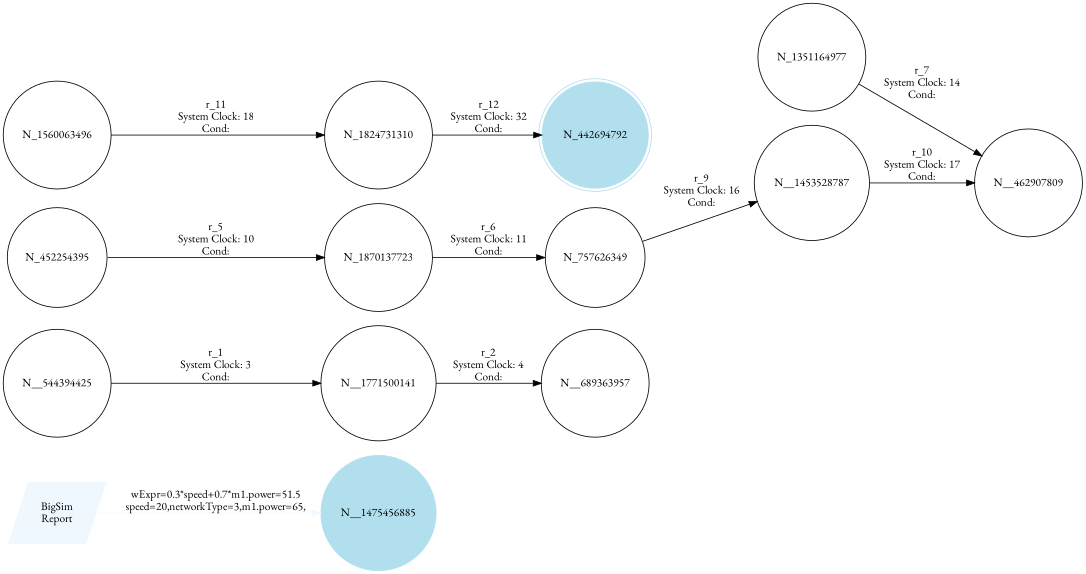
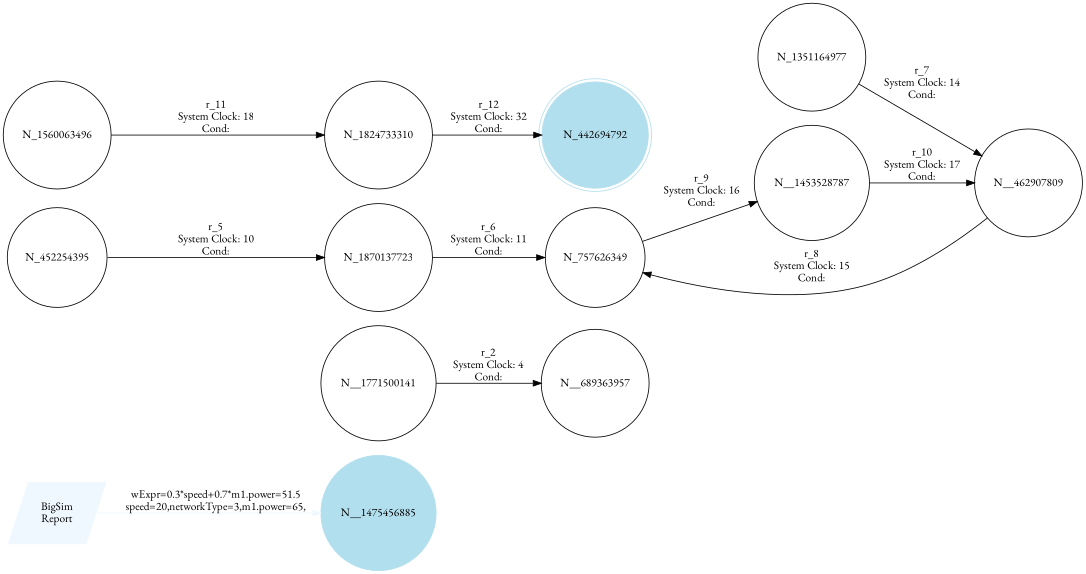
  digraph {
    fontname="EB Garamond"
    rankdir=LR
    node [fontname="EB Garamond" shape=circle]
    edge [fontname="EB Garamond"]
    n1 [color=aliceblue label="BigSim\nReport" shape=parallelogram style=filled]
    N__1475456885 [color=lightblue2 style=filled]
    n3 [label=N__1771500141]
-   N__544394425
    N__689363957
    N_757626349
    N__1453528787
    N__462907809
    N_1560063496
-   N_1824733310 [label=N_1824731310]
+   N_1824733310
    n11 [color=lightblue2 label=N_442694792 shape=doublecircle style=filled]
    N_452254395
    N_1870137723
    N_1351164977
    n1 -> N__1475456885 [color=aliceblue label="wExpr=0.3*speed+0.7*m1.power=51.5\nspeed=20,networkType=3,m1.power=65,"]
    n3 -> N__689363957 [label="r_2\nSystem Clock: 4\nCond:"]
-   N__544394425 -> n3 [label="r_1\nSystem Clock: 3\nCond:"]
    N_757626349 -> N__1453528787 [label="r_9\nSystem Clock: 16\nCond:"]
    N__1453528787 -> N__462907809 [label="r_10\nSystem Clock: 17\nCond:"]
+   N__462907809 -> N_757626349 [label="r_8\nSystem Clock: 15\nCond:"]
    N_1560063496 -> N_1824733310 [label="r_11\nSystem Clock: 18\nCond:"]
    N_1824733310 -> n11 [label="r_12\nSystem Clock: 32\nCond:"]
    N_452254395 -> N_1870137723 [label="r_5\nSystem Clock: 10\nCond:"]
    N_1870137723 -> N_757626349 [label="r_6\nSystem Clock: 11\nCond:"]
    N_1351164977 -> N__462907809 [label="r_7\nSystem Clock: 14\nCond:"]
  }
